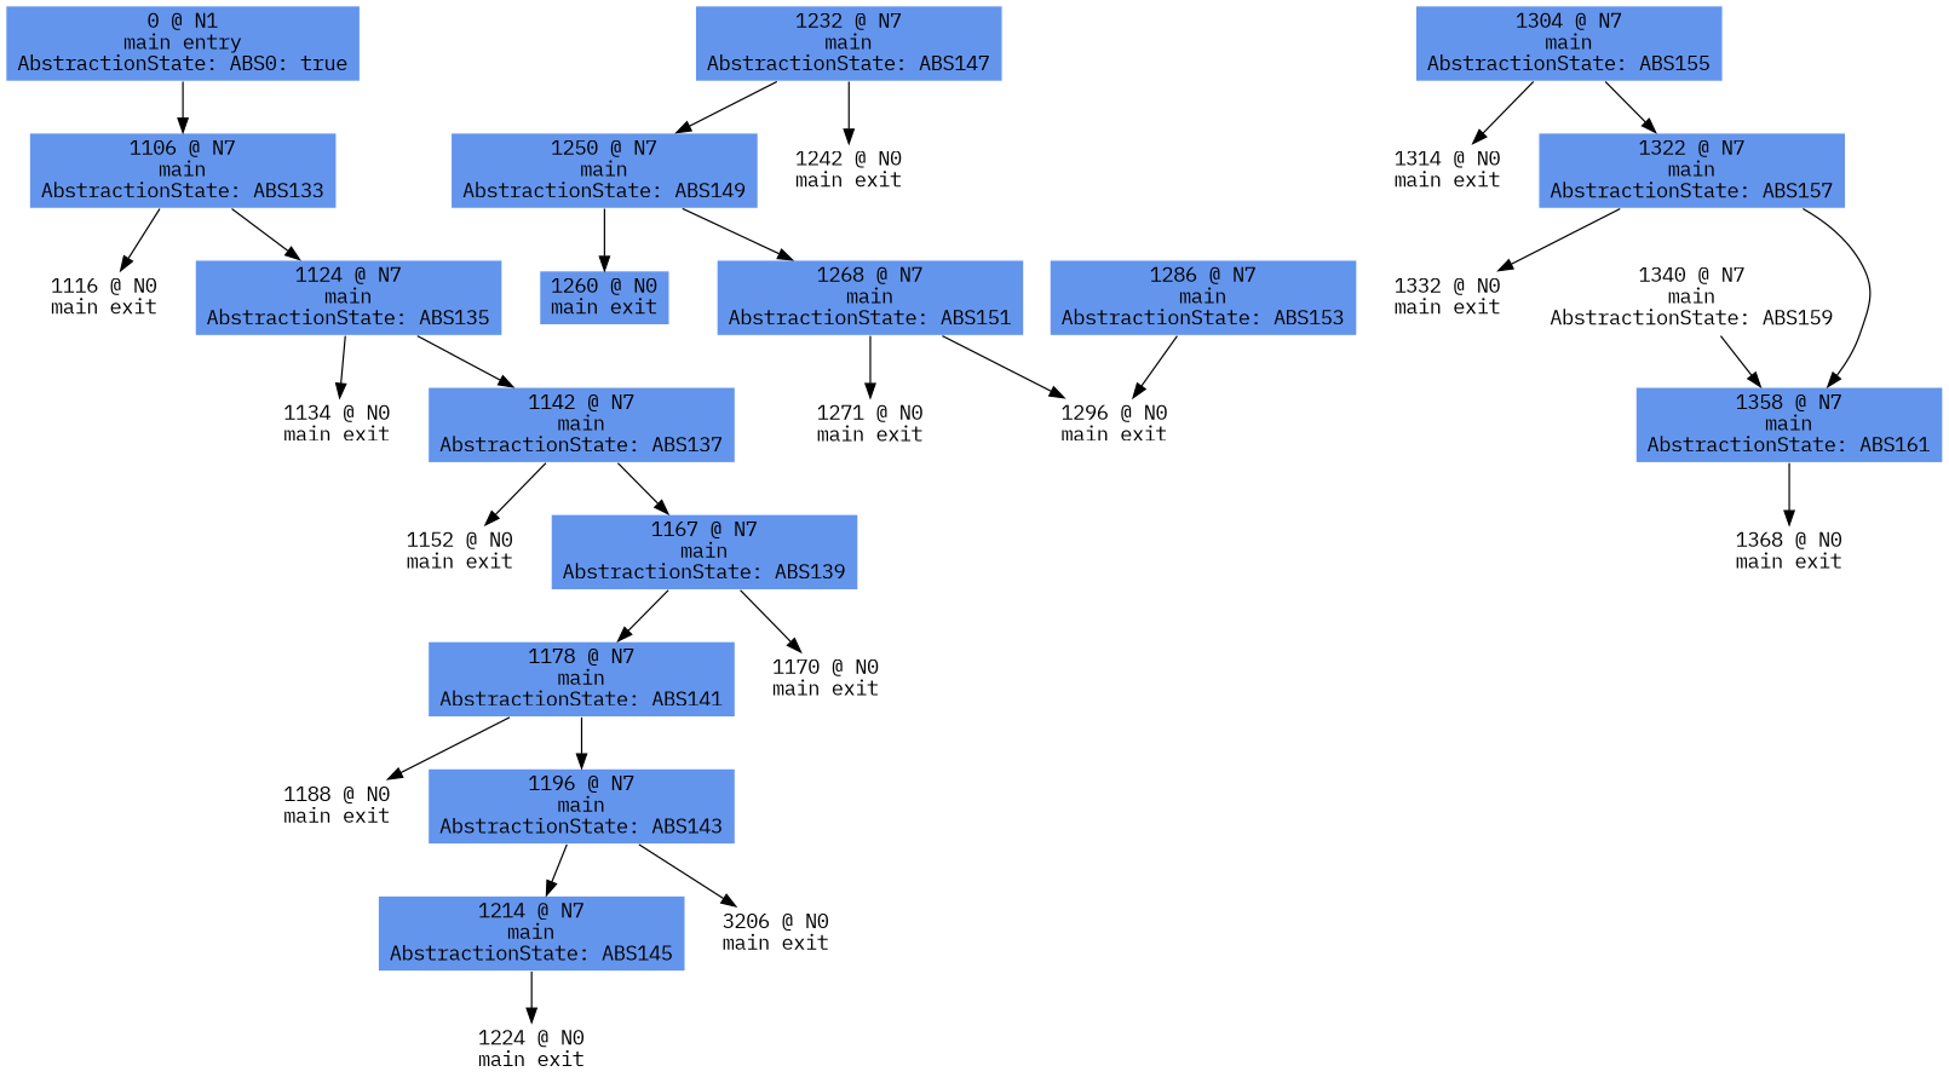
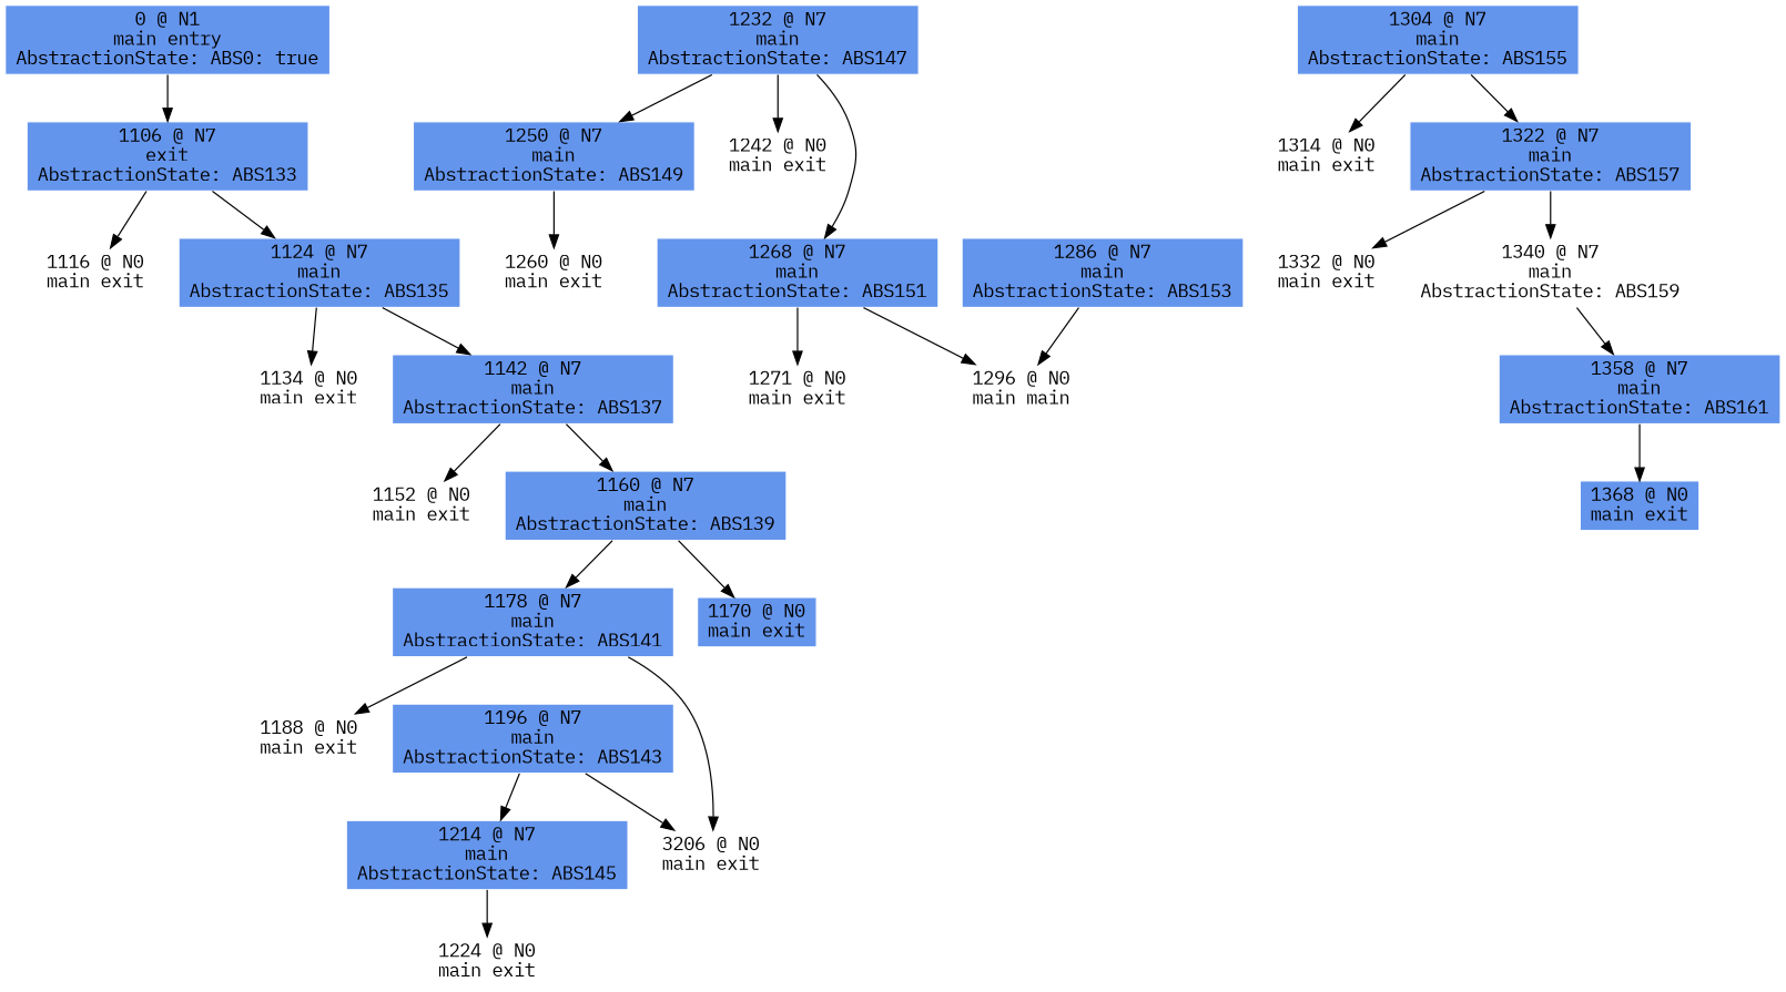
  digraph {
    fontname="IBM Plex Mono"
    node [color=white fillcolor=cornflowerblue fontname="IBM Plex Mono" shape=box style=filled]
    edge [fontname="IBM Plex Mono"]
    n1 [label="0 @ N1\nmain entry\nAbstractionState: ABS0: true\n"]
-   n2 [label="1106 @ N7\nmain\nAbstractionState: ABS133\n"]
+   n2 [label="1106 @ N7\nexit\nAbstractionState: ABS133\n"]
    n3 [label="1116 @ N0\nmain exit\n" fillcolor=""]
    n4 [label="1124 @ N7\nmain\nAbstractionState: ABS135\n"]
    n5 [label="1134 @ N0\nmain exit\n" fillcolor=""]
    n6 [label="1142 @ N7\nmain\nAbstractionState: ABS137\n"]
    n7 [label="1152 @ N0\nmain exit\n" fillcolor=""]
-   n8 [label="1167 @ N7\nmain\nAbstractionState: ABS139\n"]
+   n8 [label="1160 @ N7\nmain\nAbstractionState: ABS139\n"]
    n9 [label="1178 @ N7\nmain\nAbstractionState: ABS141\n"]
-   n10 [label="1170 @ N0\nmain exit\n" fillcolor=""]
+   n10 [label="1170 @ N0\nmain exit\n"]
    n11 [label="1188 @ N0\nmain exit\n" fillcolor=""]
    n12 [label="1196 @ N7\nmain\nAbstractionState: ABS143\n"]
    n13 [label="1214 @ N7\nmain\nAbstractionState: ABS145\n"]
    n14 [label="3206 @ N0\nmain exit\n" fillcolor=""]
    n15 [label="1224 @ N0\nmain exit\n" fillcolor=""]
    n16 [label="1232 @ N7\nmain\nAbstractionState: ABS147\n"]
    n17 [label="1250 @ N7\nmain\nAbstractionState: ABS149\n"]
    n18 [label="1242 @ N0\nmain exit\n" fillcolor=""]
    n19 [label="1268 @ N7\nmain\nAbstractionState: ABS151\n"]
-   n20 [label="1260 @ N0\nmain exit\n"]
+   n20 [label="1260 @ N0\nmain exit\n" fillcolor=""]
    n21 [label="1271 @ N0\nmain exit\n" fillcolor=""]
-   n22 [label="1296 @ N0\nmain exit\n" fillcolor=""]
+   n22 [label="1296 @ N0\nmain main\n" fillcolor=""]
    n23 [label="1286 @ N7\nmain\nAbstractionState: ABS153\n"]
    n24 [label="1304 @ N7\nmain\nAbstractionState: ABS155\n"]
    n25 [label="1314 @ N0\nmain exit\n" fillcolor=""]
    n26 [label="1322 @ N7\nmain\nAbstractionState: ABS157\n"]
    n27 [label="1332 @ N0\nmain exit\n" fillcolor=""]
    n28 [fillcolor=white label="1340 @ N7\nmain\nAbstractionState: ABS159\n"]
    n29 [label="1358 @ N7\nmain\nAbstractionState: ABS161\n"]
-   n30 [label="1368 @ N0\nmain exit\n" fillcolor=""]
+   n30 [label="1368 @ N0\nmain exit\n"]
    n1 -> n2
    n2 -> n3
    n2 -> n4
    n4 -> n5
    n4 -> n6
    n6 -> n7
    n6 -> n8
    n8 -> n9
    n8 -> n10
    n9 -> n11
-   n9 -> n12
+   n9 -> n14
    n12 -> n13
    n12 -> n14
    n13 -> n15
    n16 -> n17
    n16 -> n18
-   n17 -> n19
+   n16 -> n19
    n17 -> n20
    n19 -> n21
    n19 -> n22
    n23 -> n22
    n24 -> n25
    n24 -> n26
    n26 -> n27
-   n26 -> n29
+   n26 -> n28
    n28 -> n29
    n29 -> n30
  }
